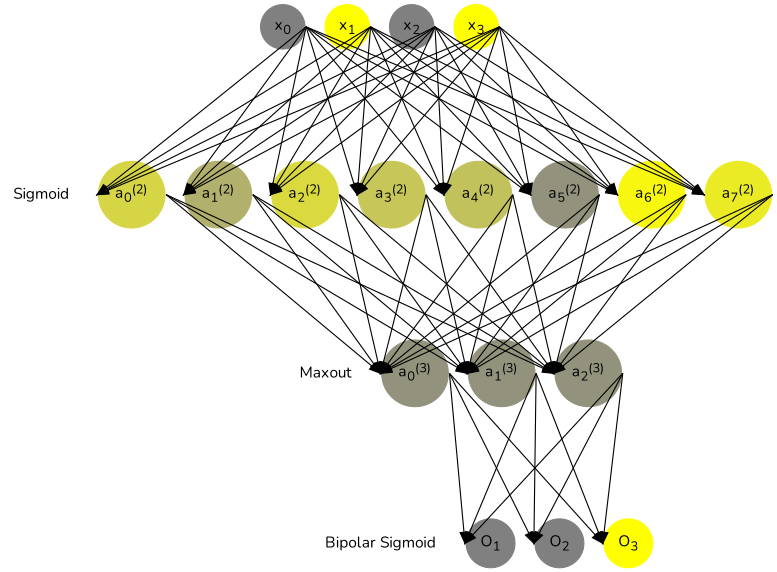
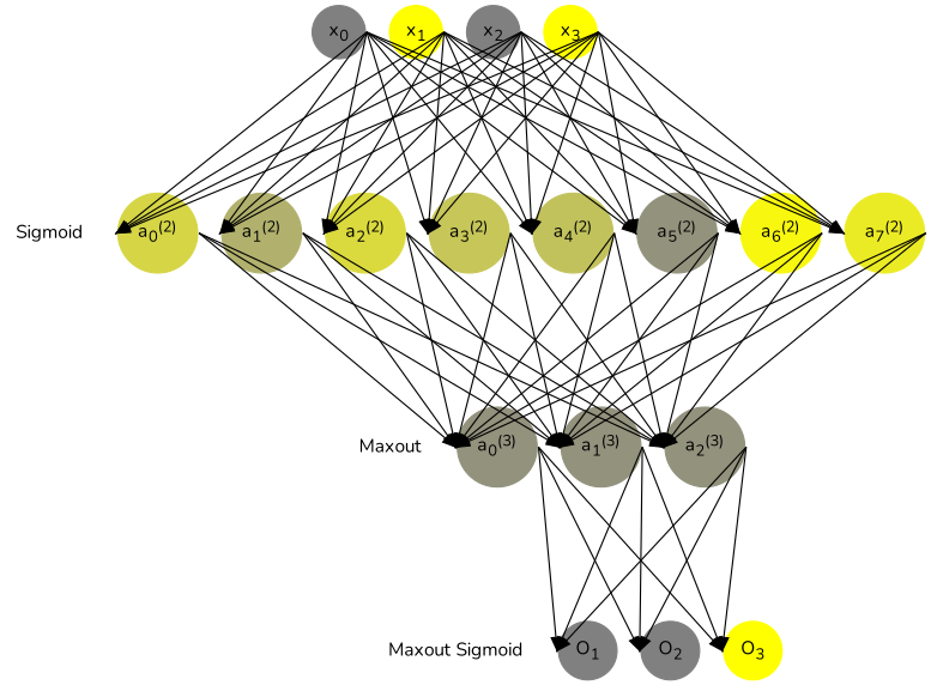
  digraph {
    rankdir=TB
    ranksep=1.4
    splines=false
    fontname=Nunito
    node [color="0.1667, 0.0, 0.5" fillcolor="0.1667, 0.0, 0.5" shape=circle style=filled fontname=Nunito]
    edge [headport=w style=solid tailport=e fontname=Nunito]
    n1 [label=<x<sub>0</sub>>]
    n2 [color="0.1667, 1.0, 1.0" fillcolor="0.1667, 1.0, 1.0" label=<x<sub>1</sub>>]
    n3 [label=<x<sub>2</sub>>]
    n4 [color="0.1667, 1.0, 1.0" fillcolor="0.1667, 1.0, 1.0" label=<x<sub>3</sub>>]
    n5 [color="0.1667, 0.668958, 0.834479" fillcolor="0.1667, 0.668958, 0.834479" label=<a<sub>0</sub><sup>(2)</sup>>]
    n6 [color="0.1667, 0.383500, 0.691750" fillcolor="0.1667, 0.383500, 0.691750" label=<a<sub>1</sub><sup>(2)</sup>>]
    n7 [color="0.1667, 0.707655, 0.853828" fillcolor="0.1667, 0.707655, 0.853828" label=<a<sub>2</sub><sup>(2)</sup>>]
    n8 [color="0.1667, 0.548804, 0.774402" fillcolor="0.1667, 0.548804, 0.774402" label=<a<sub>3</sub><sup>(2)</sup>>]
    n9 [color="0.1667, 0.521364, 0.760682" fillcolor="0.1667, 0.521364, 0.760682" label=<a<sub>4</sub><sup>(2)</sup>>]
    n10 [color="0.1667, 0.144468, 0.572234" fillcolor="0.1667, 0.144468, 0.572234" label=<a<sub>5</sub><sup>(2)</sup>>]
    n11 [color="0.1667, 0.933246, 0.966623" fillcolor="0.1667, 0.933246, 0.966623" label=<a<sub>6</sub><sup>(2)</sup>>]
    n12 [color="0.1667, 0.838839, 0.919419" fillcolor="0.1667, 0.838839, 0.919419" label=<a<sub>7</sub><sup>(2)</sup>>]
    n13 [color="0.1667, 0.145852, 0.572926" fillcolor="0.1667, 0.145852, 0.572926" label=<a<sub>0</sub><sup>(3)</sup>>]
    n14 [color="0.1667, 0.145852, 0.572926" fillcolor="0.1667, 0.145852, 0.572926" label=<a<sub>1</sub><sup>(3)</sup>>]
    n15 [color="0.1667, 0.145852, 0.572926" fillcolor="0.1667, 0.145852, 0.572926" label=<a<sub>2</sub><sup>(3)</sup>>]
    n16 [label=<O<sub>1</sub>>]
    n17 [label=<O<sub>2</sub>>]
    n18 [color="0.1667, 1.0, 1.0" fillcolor="0.1667, 1.0, 1.0" label=<O<sub>3</sub>>]
    n19 [label=Sigmoid shape=plaintext color="" fillcolor="" style=""]
    n20 [label=Maxout shape=plaintext color="" fillcolor="" style=""]
-   n21 [label="Bipolar Sigmoid" shape=plaintext color="" fillcolor="" style=""]
+   n21 [label="Maxout Sigmoid" shape=plaintext color="" fillcolor="" style=""]
    subgraph sub_1 {
      n1
    }
    subgraph sub_2 {
      n2
    }
    subgraph sub_3 {
      n3
    }
    subgraph sub_4 {
      n4
    }
    subgraph sub_5 {
      n5
    }
    subgraph sub_6 {
      n6
    }
    subgraph sub_7 {
      n7
    }
    subgraph sub_8 {
      n8
    }
    subgraph sub_9 {
      n9
    }
    subgraph sub_10 {
      n10
    }
    subgraph sub_11 {
      n11
    }
    subgraph sub_12 {
      n12
    }
    subgraph sub_13 {
      n13
    }
    subgraph sub_14 {
      n14
    }
    subgraph sub_15 {
      n15
    }
    subgraph sub_16 {
      n16
    }
    subgraph sub_17 {
      n17
    }
    subgraph sub_18 {
      n18
    }
    subgraph sub_19 {
      rank=same
      n1
      n2
      n3
      n4
    }
    subgraph sub_20 {
      rank=same
      n5
      n6
      n7
      n8
      n9
      n10
      n11
      n12
    }
    subgraph sub_21 {
      rank=same
      n13
      n14
      n15
    }
    subgraph sub_22 {
      rank=same
      n16
      n17
      n18
    }
    subgraph sub_23 {
      rank=same
      n5
      n19
    }
    subgraph sub_24 {
      rank=same
      n13
      n20
    }
    subgraph sub_25 {
      rank=same
      n16
      n21
    }
    n1 -> n2 [style=invis]
    n1 -> n5
    n1 -> n6
    n1 -> n7
    n1 -> n8
    n1 -> n9
    n1 -> n10
    n1 -> n11
    n1 -> n12
    n2 -> n3 [style=invis]
    n2 -> n5
    n2 -> n6
    n2 -> n7
    n2 -> n8
    n2 -> n9
    n2 -> n10
    n2 -> n11
    n2 -> n12
    n3 -> n4 [style=invis]
    n3 -> n5
    n3 -> n6
    n3 -> n7
    n3 -> n8
    n3 -> n9
    n3 -> n10
    n3 -> n11
    n3 -> n12
    n4 -> n5
    n4 -> n6
    n4 -> n7
    n4 -> n8
    n4 -> n9
    n4 -> n10
    n4 -> n11
    n4 -> n12
    n5 -> n6 [style=invis]
    n5 -> n13
    n5 -> n14
    n5 -> n15
    n6 -> n7 [style=invis]
    n6 -> n13
    n6 -> n14
    n6 -> n15
    n7 -> n8 [style=invis]
    n7 -> n13
    n7 -> n14
    n7 -> n15
    n8 -> n9 [style=invis]
    n8 -> n13
    n8 -> n14
    n8 -> n15
    n9 -> n10 [style=invis]
    n9 -> n13
    n9 -> n14
    n9 -> n15
    n10 -> n11 [style=invis]
    n10 -> n13
    n10 -> n14
    n10 -> n15
    n11 -> n12 [style=invis]
    n11 -> n13
    n11 -> n14
    n11 -> n15
    n12 -> n13
    n12 -> n14
    n12 -> n15
    n13 -> n14 [style=invis]
    n13 -> n16
    n13 -> n17
    n13 -> n18
    n14 -> n15 [style=invis]
    n14 -> n16
    n14 -> n17
    n14 -> n18
    n15 -> n16
    n15 -> n17
    n15 -> n18
    n16 -> n17 [style=invis]
    n17 -> n18 [style=invis]
    n19 -> n5 [style=invis]
    n20 -> n13 [style=invis]
    n21 -> n16 [style=invis]
  }
